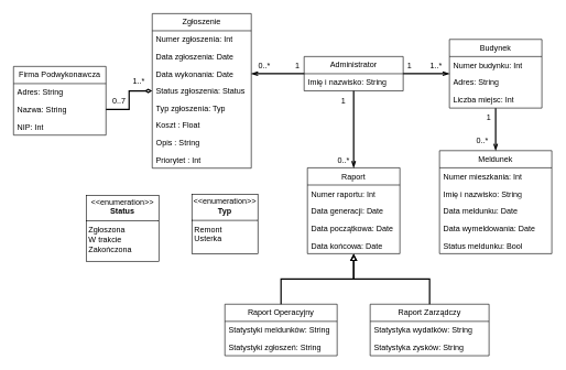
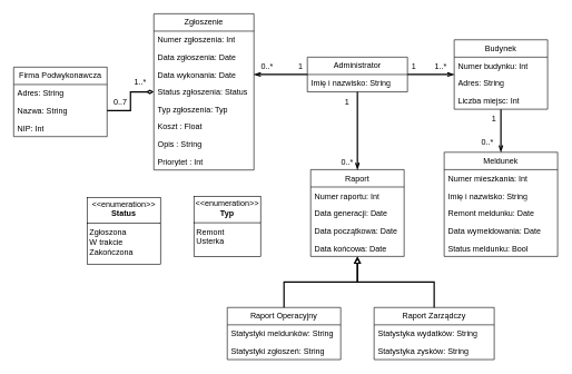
  <mxCell id="0" />
  <mxCell id="1" parent="0" />
  <mxCell id="2" value="Meldunek" style="swimlane;fontStyle=0;childLayout=stackLayout;horizontal=1;startSize=26;fillColor=none;horizontalStack=0;resizeParent=1;resizeParentMax=0;resizeLast=0;collapsible=1;marginBottom=0;whiteSpace=wrap;html=1;" parent="1" vertex="1"><mxGeometry x="665" y="227.5" width="170" height="156" as="geometry" /></mxCell>
  <mxCell id="3" value="Numer mieszkania: Int" style="text;strokeColor=none;fillColor=none;align=left;verticalAlign=top;spacingLeft=4;spacingRight=4;overflow=hidden;rotatable=0;points=[[0,0.5],[1,0.5]];portConstraint=eastwest;whiteSpace=wrap;html=1;" parent="2" vertex="1"><mxGeometry y="26" width="170" height="26" as="geometry" /></mxCell>
  <mxCell id="4" value="Imię i nazwisko: String" style="text;strokeColor=none;fillColor=none;align=left;verticalAlign=top;spacingLeft=4;spacingRight=4;overflow=hidden;rotatable=0;points=[[0,0.5],[1,0.5]];portConstraint=eastwest;whiteSpace=wrap;html=1;" parent="2" vertex="1"><mxGeometry y="52" width="170" height="26" as="geometry" /></mxCell>
- <mxCell id="5" value="Data meldunku: Date" style="text;strokeColor=none;fillColor=none;align=left;verticalAlign=top;spacingLeft=4;spacingRight=4;overflow=hidden;rotatable=0;points=[[0,0.5],[1,0.5]];portConstraint=eastwest;whiteSpace=wrap;html=1;" parent="2" vertex="1"><mxGeometry y="78" width="170" height="26" as="geometry" /></mxCell>
+ <mxCell id="5" value="Remont meldunku: Date" style="text;strokeColor=none;fillColor=none;align=left;verticalAlign=top;spacingLeft=4;spacingRight=4;overflow=hidden;rotatable=0;points=[[0,0.5],[1,0.5]];portConstraint=eastwest;whiteSpace=wrap;html=1;" parent="2" vertex="1"><mxGeometry y="78" width="170" height="26" as="geometry" /></mxCell>
  <mxCell id="6" value="Data wymeldowania: Date" style="text;strokeColor=none;fillColor=none;align=left;verticalAlign=top;spacingLeft=4;spacingRight=4;overflow=hidden;rotatable=0;points=[[0,0.5],[1,0.5]];portConstraint=eastwest;whiteSpace=wrap;html=1;" parent="2" vertex="1"><mxGeometry y="104" width="170" height="26" as="geometry" /></mxCell>
  <mxCell id="7" value="Status meldunku: Bool" style="text;strokeColor=none;fillColor=none;align=left;verticalAlign=top;spacingLeft=4;spacingRight=4;overflow=hidden;rotatable=0;points=[[0,0.5],[1,0.5]];portConstraint=eastwest;whiteSpace=wrap;html=1;" parent="2" vertex="1"><mxGeometry y="130" width="170" height="26" as="geometry" /></mxCell>
  <mxCell id="8" style="edgeStyle=orthogonalEdgeStyle;rounded=0;orthogonalLoop=1;jettySize=auto;html=1;endArrow=block;endFill=0;strokeWidth=2;" edge="1" parent="1" source="9" target="30"><mxGeometry relative="1" as="geometry" /></mxCell>
  <mxCell id="9" value="Raport Zarządczy" style="swimlane;fontStyle=0;childLayout=stackLayout;horizontal=1;startSize=26;fillColor=none;horizontalStack=0;resizeParent=1;resizeParentMax=0;resizeLast=0;collapsible=1;marginBottom=0;whiteSpace=wrap;html=1;" parent="1" vertex="1"><mxGeometry x="560" y="460" width="180" height="78" as="geometry" /></mxCell>
  <mxCell id="10" value="Statystyka wydatków: String" style="text;strokeColor=none;fillColor=none;align=left;verticalAlign=top;spacingLeft=4;spacingRight=4;overflow=hidden;rotatable=0;points=[[0,0.5],[1,0.5]];portConstraint=eastwest;whiteSpace=wrap;html=1;" parent="9" vertex="1"><mxGeometry y="26" width="180" height="26" as="geometry" /></mxCell>
  <mxCell id="11" value="Statystyka zysków: String" style="text;strokeColor=none;fillColor=none;align=left;verticalAlign=top;spacingLeft=4;spacingRight=4;overflow=hidden;rotatable=0;points=[[0,0.5],[1,0.5]];portConstraint=eastwest;whiteSpace=wrap;html=1;" parent="9" vertex="1"><mxGeometry y="52" width="180" height="26" as="geometry" /></mxCell>
  <mxCell id="12" style="edgeStyle=orthogonalEdgeStyle;rounded=0;orthogonalLoop=1;jettySize=auto;html=1;endArrow=block;endFill=0;strokeWidth=2;" edge="1" parent="1" source="13" target="30"><mxGeometry relative="1" as="geometry" /></mxCell>
  <mxCell id="13" value="Raport Operacyjny" style="swimlane;fontStyle=0;childLayout=stackLayout;horizontal=1;startSize=26;fillColor=none;horizontalStack=0;resizeParent=1;resizeParentMax=0;resizeLast=0;collapsible=1;marginBottom=0;whiteSpace=wrap;html=1;" parent="1" vertex="1"><mxGeometry x="340" y="460" width="170" height="78" as="geometry" /></mxCell>
  <mxCell id="14" value="Statystyki meldunków: String" style="text;strokeColor=none;fillColor=none;align=left;verticalAlign=top;spacingLeft=4;spacingRight=4;overflow=hidden;rotatable=0;points=[[0,0.5],[1,0.5]];portConstraint=eastwest;whiteSpace=wrap;html=1;" parent="13" vertex="1"><mxGeometry y="26" width="170" height="26" as="geometry" /></mxCell>
  <mxCell id="15" value="Statystyki zgłoszeń: String" style="text;strokeColor=none;fillColor=none;align=left;verticalAlign=top;spacingLeft=4;spacingRight=4;overflow=hidden;rotatable=0;points=[[0,0.5],[1,0.5]];portConstraint=eastwest;whiteSpace=wrap;html=1;" parent="13" vertex="1"><mxGeometry y="52" width="170" height="26" as="geometry" /></mxCell>
  <mxCell id="16" style="edgeStyle=orthogonalEdgeStyle;rounded=0;orthogonalLoop=1;jettySize=auto;html=1;endArrow=openThin;endFill=0;strokeWidth=2;" edge="1" parent="1" source="17" target="2"><mxGeometry relative="1" as="geometry" /></mxCell>
  <mxCell id="17" value="Budynek" style="swimlane;fontStyle=0;childLayout=stackLayout;horizontal=1;startSize=26;fillColor=none;horizontalStack=0;resizeParent=1;resizeParentMax=0;resizeLast=0;collapsible=1;marginBottom=0;whiteSpace=wrap;html=1;" parent="1" vertex="1"><mxGeometry x="680" y="59" width="140" height="104" as="geometry" /></mxCell>
  <mxCell id="18" value="Numer budynku: Int" style="text;strokeColor=none;fillColor=none;align=left;verticalAlign=top;spacingLeft=4;spacingRight=4;overflow=hidden;rotatable=0;points=[[0,0.5],[1,0.5]];portConstraint=eastwest;whiteSpace=wrap;html=1;" parent="17" vertex="1"><mxGeometry y="26" width="140" height="26" as="geometry" /></mxCell>
  <mxCell id="19" value="Adres: String" style="text;strokeColor=none;fillColor=none;align=left;verticalAlign=top;spacingLeft=4;spacingRight=4;overflow=hidden;rotatable=0;points=[[0,0.5],[1,0.5]];portConstraint=eastwest;whiteSpace=wrap;html=1;" parent="17" vertex="1"><mxGeometry y="52" width="140" height="26" as="geometry" /></mxCell>
  <mxCell id="20" value="Liczba miejsc: Int" style="text;strokeColor=none;fillColor=none;align=left;verticalAlign=top;spacingLeft=4;spacingRight=4;overflow=hidden;rotatable=0;points=[[0,0.5],[1,0.5]];portConstraint=eastwest;whiteSpace=wrap;html=1;" parent="17" vertex="1"><mxGeometry y="78" width="140" height="26" as="geometry" /></mxCell>
  <mxCell id="21" style="edgeStyle=orthogonalEdgeStyle;rounded=0;orthogonalLoop=1;jettySize=auto;html=1;entryX=1;entryY=0.5;entryDx=0;entryDy=0;endArrow=openThin;endFill=0;strokeWidth=2;" edge="1" parent="1" source="24" target="38"><mxGeometry relative="1" as="geometry" /></mxCell>
  <mxCell id="22" style="edgeStyle=orthogonalEdgeStyle;rounded=0;orthogonalLoop=1;jettySize=auto;html=1;endArrow=openThin;endFill=0;strokeWidth=2;" edge="1" parent="1" source="24" target="17"><mxGeometry relative="1" as="geometry" /></mxCell>
  <mxCell id="23" style="edgeStyle=orthogonalEdgeStyle;rounded=0;orthogonalLoop=1;jettySize=auto;html=1;endArrow=openThin;endFill=0;strokeWidth=2;" edge="1" parent="1" source="24" target="30"><mxGeometry relative="1" as="geometry" /></mxCell>
  <mxCell id="24" value="Administrator" style="swimlane;fontStyle=0;childLayout=stackLayout;horizontal=1;startSize=26;fillColor=none;horizontalStack=0;resizeParent=1;resizeParentMax=0;resizeLast=0;collapsible=1;marginBottom=0;whiteSpace=wrap;html=1;" parent="1" vertex="1"><mxGeometry x="460" y="85" width="150" height="52" as="geometry" /></mxCell>
  <mxCell id="25" value="Imię i nazwisko: String" style="text;strokeColor=none;fillColor=none;align=left;verticalAlign=top;spacingLeft=4;spacingRight=4;overflow=hidden;rotatable=0;points=[[0,0.5],[1,0.5]];portConstraint=eastwest;whiteSpace=wrap;html=1;" parent="24" vertex="1"><mxGeometry y="26" width="150" height="26" as="geometry" /></mxCell>
  <mxCell id="26" value="Firma Podwykonawcza" style="swimlane;fontStyle=0;childLayout=stackLayout;horizontal=1;startSize=26;fillColor=none;horizontalStack=0;resizeParent=1;resizeParentMax=0;resizeLast=0;collapsible=1;marginBottom=0;whiteSpace=wrap;html=1;" parent="1" vertex="1"><mxGeometry y="100" width="140" height="104" as="geometry" x="20" /></mxCell>
  <mxCell id="27" value="Adres: String" style="text;strokeColor=none;fillColor=none;align=left;verticalAlign=top;spacingLeft=4;spacingRight=4;overflow=hidden;rotatable=0;points=[[0,0.5],[1,0.5]];portConstraint=eastwest;whiteSpace=wrap;html=1;" parent="26" vertex="1"><mxGeometry y="26" width="140" height="26" as="geometry" /></mxCell>
  <mxCell id="28" value="Nazwa: String" style="text;strokeColor=none;fillColor=none;align=left;verticalAlign=top;spacingLeft=4;spacingRight=4;overflow=hidden;rotatable=0;points=[[0,0.5],[1,0.5]];portConstraint=eastwest;whiteSpace=wrap;html=1;" parent="26" vertex="1"><mxGeometry y="52" width="140" height="26" as="geometry" /></mxCell>
  <mxCell id="29" value="NIP: Int" style="text;strokeColor=none;fillColor=none;align=left;verticalAlign=top;spacingLeft=4;spacingRight=4;overflow=hidden;rotatable=0;points=[[0,0.5],[1,0.5]];portConstraint=eastwest;whiteSpace=wrap;html=1;" parent="26" vertex="1"><mxGeometry y="78" width="140" height="26" as="geometry" /></mxCell>
  <mxCell id="30" value="Raport" style="swimlane;fontStyle=0;childLayout=stackLayout;horizontal=1;startSize=26;fillColor=none;horizontalStack=0;resizeParent=1;resizeParentMax=0;resizeLast=0;collapsible=1;marginBottom=0;whiteSpace=wrap;html=1;" parent="1" vertex="1"><mxGeometry x="465" y="253.5" width="140" height="130" as="geometry" /></mxCell>
  <mxCell id="31" value="Numer raportu: Int" style="text;strokeColor=none;fillColor=none;align=left;verticalAlign=top;spacingLeft=4;spacingRight=4;overflow=hidden;rotatable=0;points=[[0,0.5],[1,0.5]];portConstraint=eastwest;whiteSpace=wrap;html=1;" parent="30" vertex="1"><mxGeometry y="26" width="140" height="26" as="geometry" /></mxCell>
  <mxCell id="32" value="Data generacji: Date" style="text;strokeColor=none;fillColor=none;align=left;verticalAlign=top;spacingLeft=4;spacingRight=4;overflow=hidden;rotatable=0;points=[[0,0.5],[1,0.5]];portConstraint=eastwest;whiteSpace=wrap;html=1;" parent="30" vertex="1"><mxGeometry y="52" width="140" height="26" as="geometry" /></mxCell>
  <mxCell id="33" value="Data początkowa: Date" style="text;strokeColor=none;fillColor=none;align=left;verticalAlign=top;spacingLeft=4;spacingRight=4;overflow=hidden;rotatable=0;points=[[0,0.5],[1,0.5]];portConstraint=eastwest;whiteSpace=wrap;html=1;" parent="30" vertex="1"><mxGeometry y="78" width="140" height="26" as="geometry" /></mxCell>
  <mxCell id="34" value="Data końcowa: Date" style="text;strokeColor=none;fillColor=none;align=left;verticalAlign=top;spacingLeft=4;spacingRight=4;overflow=hidden;rotatable=0;points=[[0,0.5],[1,0.5]];portConstraint=eastwest;whiteSpace=wrap;html=1;" parent="30" vertex="1"><mxGeometry y="104" width="140" height="26" as="geometry" /></mxCell>
  <mxCell id="35" value="Zgłoszenie" style="swimlane;fontStyle=0;childLayout=stackLayout;horizontal=1;startSize=26;fillColor=none;horizontalStack=0;resizeParent=1;resizeParentMax=0;resizeLast=0;collapsible=1;marginBottom=0;whiteSpace=wrap;html=1;" parent="1" vertex="1"><mxGeometry x="230" y="20" width="150" height="234" as="geometry" /></mxCell>
  <mxCell id="36" value="Numer zgłoszenia: Int" style="text;strokeColor=none;fillColor=none;align=left;verticalAlign=top;spacingLeft=4;spacingRight=4;overflow=hidden;rotatable=0;points=[[0,0.5],[1,0.5]];portConstraint=eastwest;whiteSpace=wrap;html=1;" parent="35" vertex="1"><mxGeometry y="26" width="150" height="26" as="geometry" /></mxCell>
  <mxCell id="37" value="Data zgłoszenia: Date" style="text;strokeColor=none;fillColor=none;align=left;verticalAlign=top;spacingLeft=4;spacingRight=4;overflow=hidden;rotatable=0;points=[[0,0.5],[1,0.5]];portConstraint=eastwest;whiteSpace=wrap;html=1;" parent="35" vertex="1"><mxGeometry y="52" width="150" height="26" as="geometry" /></mxCell>
  <mxCell id="38" value="Data wykonania: Date" style="text;strokeColor=none;fillColor=none;align=left;verticalAlign=top;spacingLeft=4;spacingRight=4;overflow=hidden;rotatable=0;points=[[0,0.5],[1,0.5]];portConstraint=eastwest;whiteSpace=wrap;html=1;" parent="35" vertex="1"><mxGeometry y="78" width="150" height="26" as="geometry" /></mxCell>
  <mxCell id="39" value="Status zgłoszenia: Status" style="text;strokeColor=none;fillColor=none;align=left;verticalAlign=top;spacingLeft=4;spacingRight=4;overflow=hidden;rotatable=0;points=[[0,0.5],[1,0.5]];portConstraint=eastwest;whiteSpace=wrap;html=1;" parent="35" vertex="1"><mxGeometry y="104" width="150" height="26" as="geometry" /></mxCell>
  <mxCell id="40" value="Typ zgłoszenia: Typ" style="text;strokeColor=none;fillColor=none;align=left;verticalAlign=top;spacingLeft=4;spacingRight=4;overflow=hidden;rotatable=0;points=[[0,0.5],[1,0.5]];portConstraint=eastwest;whiteSpace=wrap;html=1;" parent="35" vertex="1"><mxGeometry y="130" width="150" height="26" as="geometry" /></mxCell>
  <mxCell id="41" value="Koszt&amp;nbsp;&lt;span style=&quot;background-color: initial;&quot;&gt;: Float&lt;/span&gt;&lt;span style=&quot;background-color: initial;&quot;&gt;&amp;nbsp;&lt;/span&gt;" style="text;strokeColor=none;fillColor=none;align=left;verticalAlign=top;spacingLeft=4;spacingRight=4;overflow=hidden;rotatable=0;points=[[0,0.5],[1,0.5]];portConstraint=eastwest;whiteSpace=wrap;html=1;" parent="35" vertex="1"><mxGeometry y="156" width="150" height="26" as="geometry" /></mxCell>
  <mxCell id="42" value="Opis&amp;nbsp;&lt;span style=&quot;background-color: initial;&quot;&gt;: String&lt;/span&gt;&lt;span style=&quot;background-color: initial;&quot;&gt;&amp;nbsp;&lt;/span&gt;" style="text;strokeColor=none;fillColor=none;align=left;verticalAlign=top;spacingLeft=4;spacingRight=4;overflow=hidden;rotatable=0;points=[[0,0.5],[1,0.5]];portConstraint=eastwest;whiteSpace=wrap;html=1;" vertex="1" parent="35"><mxGeometry y="182" width="150" height="26" as="geometry" /></mxCell>
  <mxCell id="43" value="Priorytet&amp;nbsp;&lt;span style=&quot;background-color: initial;&quot;&gt;: Int&lt;/span&gt;&lt;span style=&quot;background-color: initial;&quot;&gt;&amp;nbsp;&lt;/span&gt;" style="text;strokeColor=none;fillColor=none;align=left;verticalAlign=top;spacingLeft=4;spacingRight=4;overflow=hidden;rotatable=0;points=[[0,0.5],[1,0.5]];portConstraint=eastwest;whiteSpace=wrap;html=1;" vertex="1" parent="35"><mxGeometry y="208" width="150" height="26" as="geometry" /></mxCell>
  <mxCell id="44" value="&lt;p style=&quot;margin:0px;margin-top:4px;text-align:center;&quot;&gt;&lt;i&gt;&amp;lt;&amp;lt;&lt;/i&gt;enumeration&lt;i&gt;&amp;gt;&amp;gt;&lt;/i&gt;&lt;br&gt;&lt;b&gt;Status&lt;/b&gt;&lt;/p&gt;&lt;hr size=&quot;1&quot; style=&quot;border-style:solid;&quot;&gt;&lt;p style=&quot;margin:0px;margin-left:4px;&quot;&gt;Zgłoszona&lt;br&gt;&lt;/p&gt;&lt;p style=&quot;margin:0px;margin-left:4px;&quot;&gt;W trakcie&lt;/p&gt;&lt;p style=&quot;margin:0px;margin-left:4px;&quot;&gt;Zakończona&lt;/p&gt;" style="verticalAlign=top;align=left;overflow=fill;html=1;whiteSpace=wrap;" vertex="1" parent="1"><mxGeometry x="130" y="295" width="110" height="100" as="geometry" /></mxCell>
  <mxCell id="45" value="&lt;p style=&quot;margin:0px;margin-top:4px;text-align:center;&quot;&gt;&lt;i&gt;&amp;lt;&amp;lt;&lt;/i&gt;enumeration&lt;i&gt;&amp;gt;&amp;gt;&lt;/i&gt;&lt;br&gt;&lt;b&gt;Typ&lt;/b&gt;&lt;/p&gt;&lt;hr size=&quot;1&quot; style=&quot;border-style:solid;&quot;&gt;&lt;p style=&quot;margin:0px;margin-left:4px;&quot;&gt;Remont&lt;/p&gt;&lt;p style=&quot;margin:0px;margin-left:4px;&quot;&gt;Usterka&lt;/p&gt;" style="verticalAlign=top;align=left;overflow=fill;html=1;whiteSpace=wrap;" vertex="1" parent="1"><mxGeometry x="290" y="293.5" width="100" height="90" as="geometry" /></mxCell>
  <mxCell id="46" style="edgeStyle=orthogonalEdgeStyle;rounded=0;orthogonalLoop=1;jettySize=auto;html=1;endArrow=diamondThin;endFill=0;strokeWidth=2;" edge="1" parent="1" source="28" target="35"><mxGeometry relative="1" as="geometry" /></mxCell>
  <mxCell id="47" value="1..*" style="text;html=1;align=center;verticalAlign=middle;whiteSpace=wrap;rounded=0;" vertex="1" parent="1"><mxGeometry x="180" y="107" width="60" height="30" as="geometry" /></mxCell>
  <mxCell id="48" value="0..7" style="text;html=1;align=center;verticalAlign=middle;whiteSpace=wrap;rounded=0;" vertex="1" parent="1"><mxGeometry x="150" y="137" width="60" height="30" as="geometry" /></mxCell>
  <mxCell id="49" value="0..*" style="text;html=1;align=center;verticalAlign=middle;whiteSpace=wrap;rounded=0;" vertex="1" parent="1"><mxGeometry x="370" y="85" width="60" height="30" as="geometry" /></mxCell>
  <mxCell id="50" value="1" style="text;html=1;align=center;verticalAlign=middle;whiteSpace=wrap;rounded=0;" vertex="1" parent="1"><mxGeometry x="420" y="85" width="60" height="30" as="geometry" /></mxCell>
  <mxCell id="51" value="1" style="text;html=1;align=center;verticalAlign=middle;whiteSpace=wrap;rounded=0;" vertex="1" parent="1"><mxGeometry x="590" y="85" width="60" height="30" as="geometry" /></mxCell>
  <mxCell id="52" value="1..*" style="text;html=1;align=center;verticalAlign=middle;whiteSpace=wrap;rounded=0;" vertex="1" parent="1"><mxGeometry x="630" y="85" width="60" height="30" as="geometry" /></mxCell>
  <mxCell id="53" value="1" style="text;html=1;align=center;verticalAlign=middle;whiteSpace=wrap;rounded=0;" vertex="1" parent="1"><mxGeometry x="490" y="137" width="60" height="30" as="geometry" /></mxCell>
  <mxCell id="54" value="0..*" style="text;html=1;align=center;verticalAlign=middle;whiteSpace=wrap;rounded=0;" vertex="1" parent="1"><mxGeometry x="490" y="228" width="60" height="30" as="geometry" /></mxCell>
  <mxCell id="55" value="1" style="text;html=1;align=center;verticalAlign=middle;whiteSpace=wrap;rounded=0;" vertex="1" parent="1"><mxGeometry x="710" y="163" width="60" height="30" as="geometry" /></mxCell>
  <mxCell id="56" value="0..*" style="text;html=1;align=center;verticalAlign=middle;whiteSpace=wrap;rounded=0;" vertex="1" parent="1"><mxGeometry x="700" y="197.5" width="60" height="30" as="geometry" /></mxCell>
